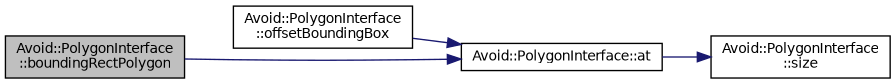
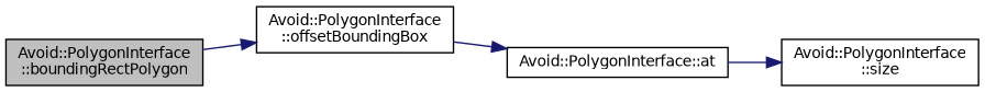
  digraph {
    rankdir=LR
    node [color=black fillcolor=white fontname=Helvetica fontsize=10 shape=record style=filled]
    edge [color=midnightblue fontname=Helvetica fontsize=10 labelfontname=Helvetica labelfontsize=10 style=solid]
    n1 [fillcolor=grey75 fontcolor=black height=0.2 label="Avoid::PolygonInterface\l::boundingRectPolygon" width=0.4]
    n2 [height=0.2 label="Avoid::PolygonInterface\l::offsetBoundingBox" width=0.4]
    n3 [height=0.2 label="Avoid::PolygonInterface::at" width=0.4]
    n4 [height=0.2 label="Avoid::PolygonInterface\l::size" width=0.4]
-   n1 -> n3
+   n1 -> n2
    n2 -> n3
    n3 -> n4
  }
